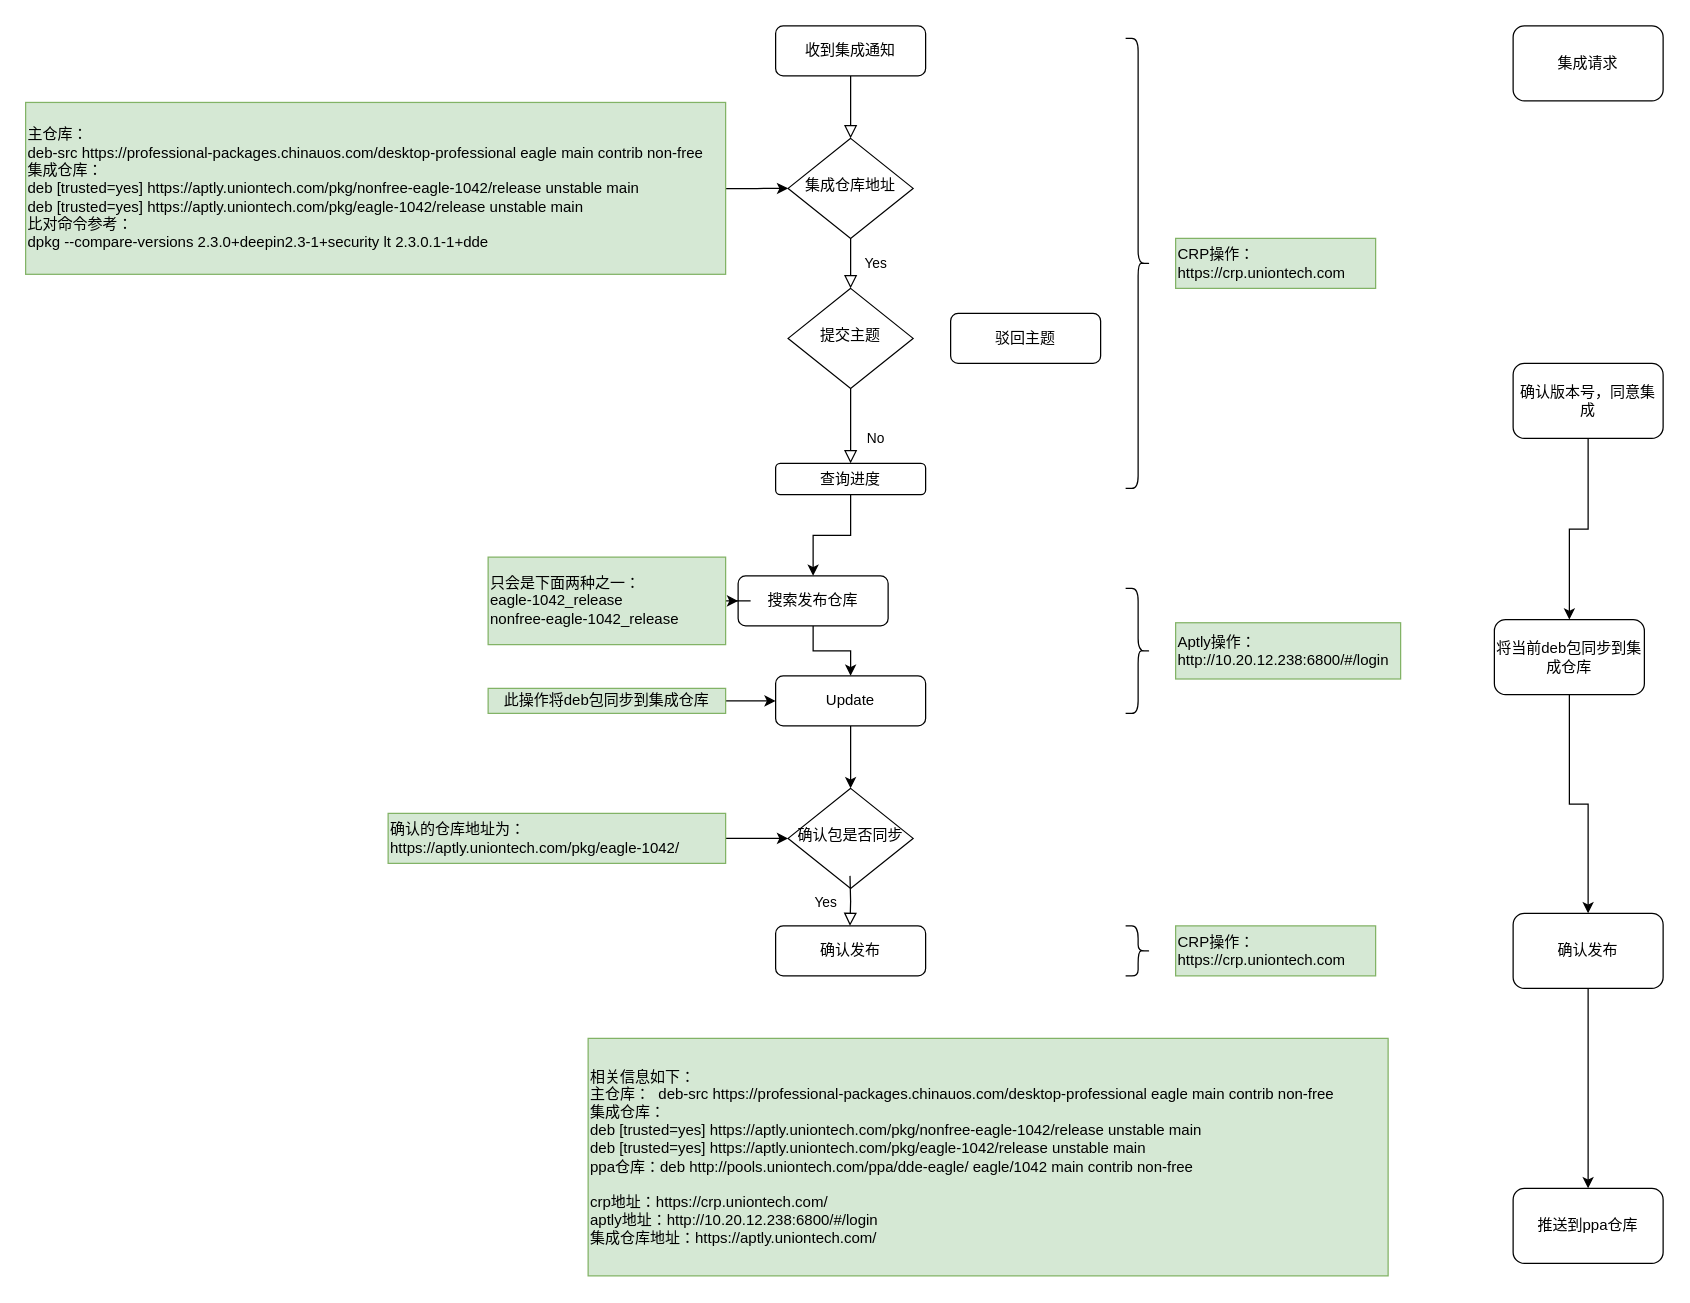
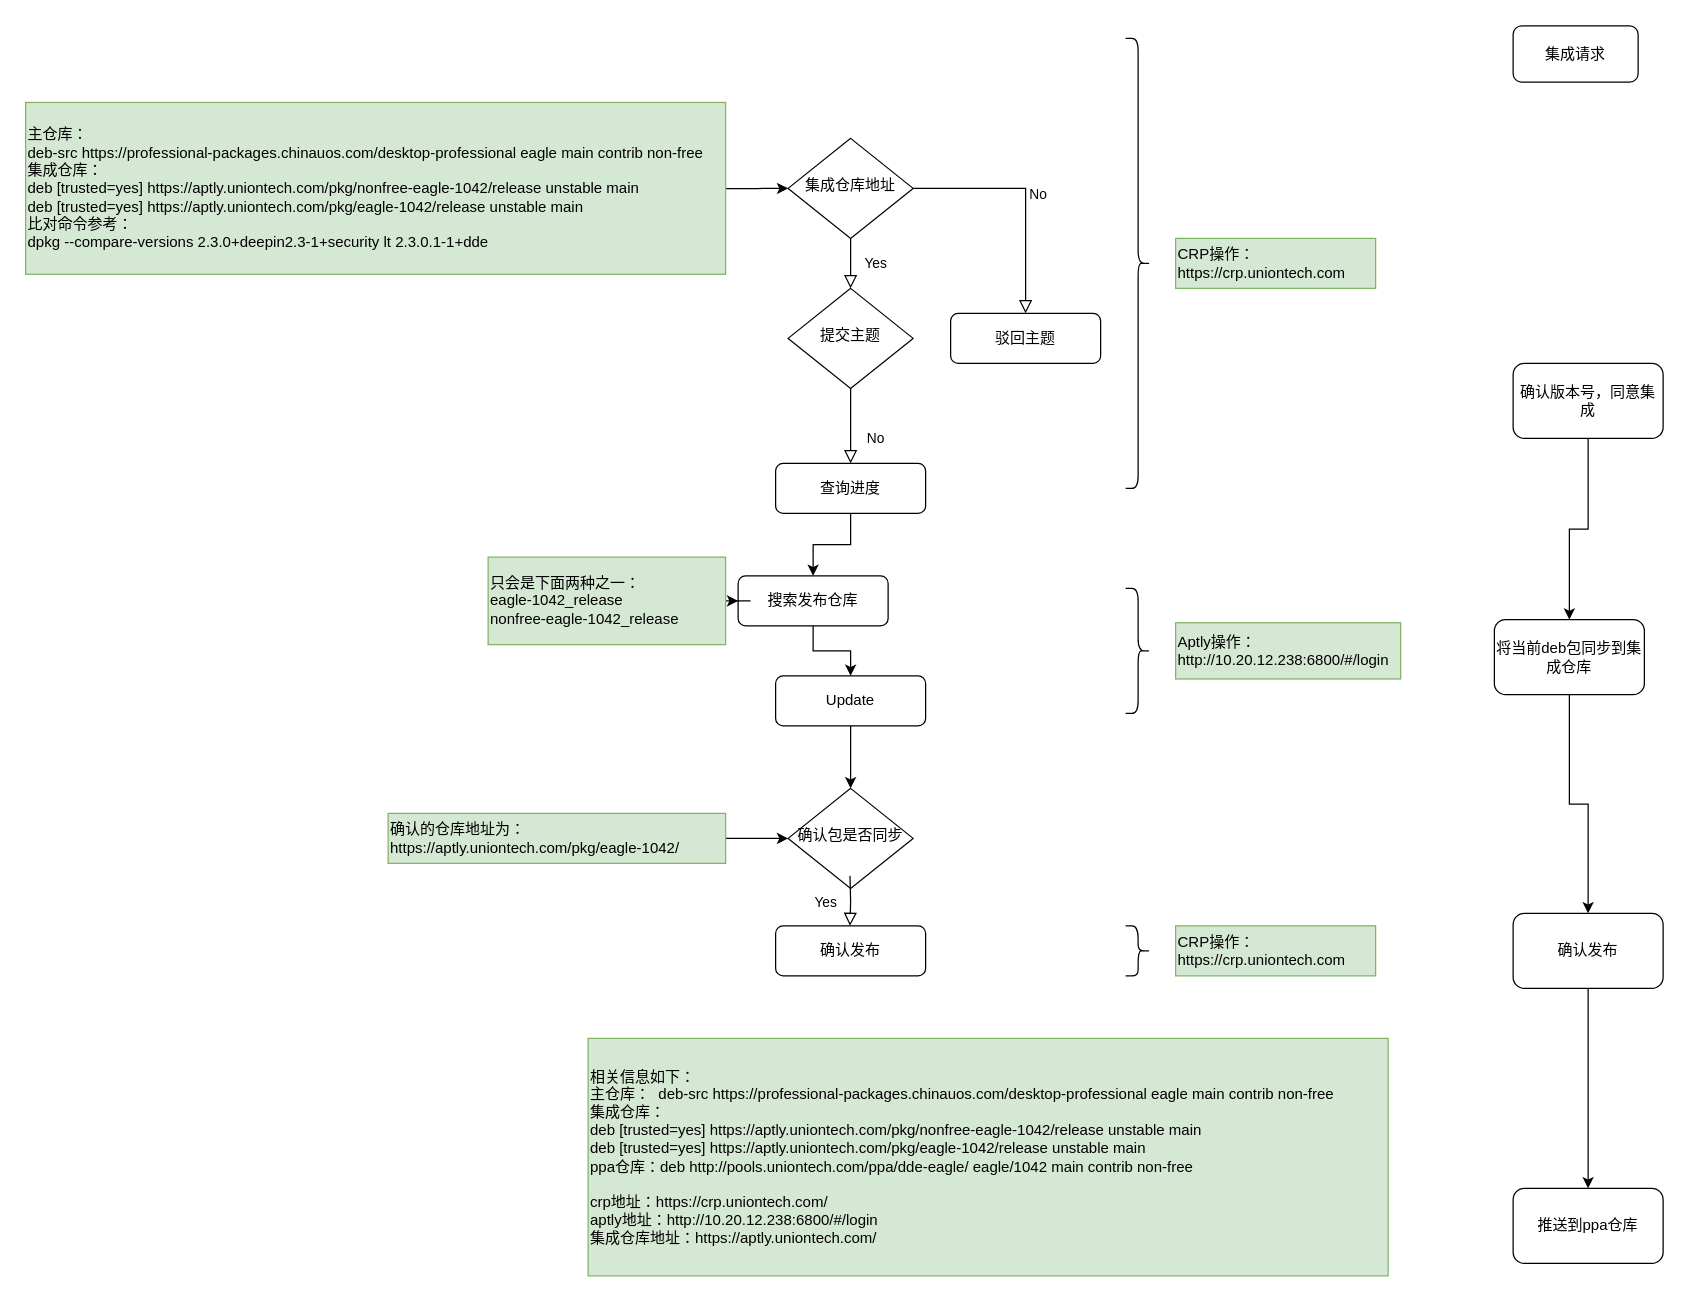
  <mxCell id="0" />
  <mxCell id="1" parent="0" />
- <mxCell id="2" value="" style="rounded=0;html=1;jettySize=auto;orthogonalLoop=1;fontSize=11;endArrow=block;endFill=0;endSize=8;strokeWidth=1;shadow=0;labelBackgroundColor=none;edgeStyle=orthogonalEdgeStyle;" parent="1" source="3" target="6" edge="1"><mxGeometry relative="1" as="geometry" /></mxCell>
- <mxCell id="3" value="收到集成通知" style="rounded=1;whiteSpace=wrap;html=1;fontSize=12;glass=0;strokeWidth=1;shadow=0;" parent="1" vertex="1"><mxGeometry x="620" y="20" width="120" height="40" as="geometry" /></mxCell>
  <mxCell id="4" value="Yes" style="rounded=0;html=1;jettySize=auto;orthogonalLoop=1;fontSize=11;endArrow=block;endFill=0;endSize=8;strokeWidth=1;shadow=0;labelBackgroundColor=none;edgeStyle=orthogonalEdgeStyle;" parent="1" source="6" target="9" edge="1"><mxGeometry y="20" relative="1" as="geometry"><mxPoint as="offset" /></mxGeometry></mxCell>
+ <mxCell id="5" value="No" style="edgeStyle=orthogonalEdgeStyle;rounded=0;html=1;jettySize=auto;orthogonalLoop=1;fontSize=11;endArrow=block;endFill=0;endSize=8;strokeWidth=1;shadow=0;labelBackgroundColor=none;" parent="1" source="6" target="7" edge="1"><mxGeometry y="10" relative="1" as="geometry"><mxPoint as="offset" /></mxGeometry></mxCell>
  <mxCell id="6" value="集成仓库地址" style="rhombus;whiteSpace=wrap;html=1;shadow=0;fontFamily=Helvetica;fontSize=12;align=center;strokeWidth=1;spacing=6;spacingTop=-4;" parent="1" vertex="1"><mxGeometry x="630" y="110" width="100" height="80" as="geometry" /></mxCell>
  <mxCell id="7" value="驳回主题" style="rounded=1;whiteSpace=wrap;html=1;fontSize=12;glass=0;strokeWidth=1;shadow=0;" parent="1" vertex="1"><mxGeometry x="760" y="250" width="120" height="40" as="geometry" /></mxCell>
  <mxCell id="8" value="No" style="rounded=0;html=1;jettySize=auto;orthogonalLoop=1;fontSize=11;endArrow=block;endFill=0;endSize=8;strokeWidth=1;shadow=0;labelBackgroundColor=none;edgeStyle=orthogonalEdgeStyle;" parent="1" source="9" target="11" edge="1"><mxGeometry x="0.333" y="20" relative="1" as="geometry"><mxPoint as="offset" /></mxGeometry></mxCell>
  <mxCell id="9" value="提交主题" style="rhombus;whiteSpace=wrap;html=1;shadow=0;fontFamily=Helvetica;fontSize=12;align=center;strokeWidth=1;spacing=6;spacingTop=-4;" parent="1" vertex="1"><mxGeometry x="630" y="230" width="100" height="80" as="geometry" /></mxCell>
  <mxCell id="10" value="" style="edgeStyle=orthogonalEdgeStyle;rounded=0;orthogonalLoop=1;jettySize=auto;html=1;" parent="1" source="11" target="13" edge="1"><mxGeometry relative="1" as="geometry" /></mxCell>
- <mxCell id="11" value="查询进度" style="rounded=1;whiteSpace=wrap;html=1;fontSize=12;glass=0;strokeWidth=1;shadow=0;" parent="1" vertex="1"><mxGeometry x="620" y="370" width="120" height="25" as="geometry" /></mxCell>
+ <mxCell id="11" value="查询进度" style="rounded=1;whiteSpace=wrap;html=1;fontSize=12;glass=0;strokeWidth=1;shadow=0;" parent="1" vertex="1"><mxGeometry x="620" y="370" width="120" height="40" as="geometry" /></mxCell>
  <mxCell id="12" value="" style="edgeStyle=orthogonalEdgeStyle;rounded=0;orthogonalLoop=1;jettySize=auto;html=1;" parent="1" source="13" target="15" edge="1"><mxGeometry relative="1" as="geometry" /></mxCell>
  <mxCell id="13" value="搜索发布仓库" style="rounded=1;whiteSpace=wrap;html=1;fontSize=12;glass=0;strokeWidth=1;shadow=0;" parent="1" vertex="1"><mxGeometry x="590" y="460" width="120" height="40" as="geometry" /></mxCell>
  <mxCell id="14" value="" style="edgeStyle=orthogonalEdgeStyle;rounded=0;orthogonalLoop=1;jettySize=auto;html=1;" parent="1" source="15" target="16" edge="1"><mxGeometry relative="1" as="geometry" /></mxCell>
  <mxCell id="15" value="Update" style="rounded=1;whiteSpace=wrap;html=1;fontSize=12;glass=0;strokeWidth=1;shadow=0;" parent="1" vertex="1"><mxGeometry x="620" y="540" width="120" height="40" as="geometry" /></mxCell>
  <mxCell id="16" value="确认包是否同步" style="rhombus;whiteSpace=wrap;html=1;shadow=0;fontFamily=Helvetica;fontSize=12;align=center;strokeWidth=1;spacing=6;spacingTop=-4;" parent="1" vertex="1"><mxGeometry x="630" y="630" width="100" height="80" as="geometry" /></mxCell>
  <mxCell id="17" value="确认发布" style="rounded=1;whiteSpace=wrap;html=1;" parent="1" vertex="1"><mxGeometry x="620" y="740" width="120" height="40" as="geometry" /></mxCell>
  <mxCell id="18" value="" style="edgeStyle=orthogonalEdgeStyle;rounded=0;orthogonalLoop=1;jettySize=auto;html=1;" parent="1" source="19" target="6" edge="1"><mxGeometry relative="1" as="geometry" /></mxCell>
  <mxCell id="19" value="主仓库：&lt;br&gt;deb-src https://professional-packages.chinauos.com/desktop-professional eagle main contrib non-free&lt;br&gt;集成仓库：&lt;br&gt;&lt;div&gt;deb [trusted=yes] https://aptly.uniontech.com/pkg/nonfree-eagle-1042/release unstable main&lt;/div&gt;&lt;div&gt;deb [trusted=yes] https://aptly.uniontech.com/pkg/eagle-1042/release unstable main&lt;/div&gt;&lt;div&gt;比对命令参考：&lt;/div&gt;&lt;div&gt;dpkg --compare-versions 2.3.0+deepin2.3-1+security lt 2.3.0.1-1+dde&lt;br&gt;&lt;/div&gt;" style="text;html=1;strokeColor=#82b366;fillColor=#d5e8d4;align=left;verticalAlign=middle;whiteSpace=wrap;rounded=0;fontStyle=0" parent="1" vertex="1"><mxGeometry x="20" y="81.25" width="560" height="137.5" as="geometry" /></mxCell>
- <mxCell id="20" value="" style="edgeStyle=orthogonalEdgeStyle;rounded=0;orthogonalLoop=1;jettySize=auto;html=1;" parent="1" source="21" target="15" edge="1"><mxGeometry relative="1" as="geometry" /></mxCell>
- <mxCell id="21" value="此操作将deb包同步到集成仓库" style="text;html=1;strokeColor=#82b366;fillColor=#d5e8d4;align=center;verticalAlign=middle;whiteSpace=wrap;rounded=0;" parent="1" vertex="1"><mxGeometry x="390" y="550" width="190" height="20" as="geometry" /></mxCell>
  <mxCell id="22" value="" style="edgeStyle=orthogonalEdgeStyle;rounded=0;orthogonalLoop=1;jettySize=auto;html=1;" parent="1" source="23" target="16" edge="1"><mxGeometry relative="1" as="geometry" /></mxCell>
  <mxCell id="23" value="确认的仓库地址为：&lt;br&gt;https://aptly.uniontech.com/pkg/eagle-1042/" style="text;html=1;strokeColor=#82b366;fillColor=#d5e8d4;align=left;verticalAlign=middle;whiteSpace=wrap;rounded=0;" parent="1" vertex="1"><mxGeometry x="310" y="650" width="270" height="40" as="geometry" /></mxCell>
  <mxCell id="24" value="Yes" style="rounded=0;html=1;jettySize=auto;orthogonalLoop=1;fontSize=11;endArrow=block;endFill=0;endSize=8;strokeWidth=1;shadow=0;labelBackgroundColor=none;edgeStyle=orthogonalEdgeStyle;" parent="1" edge="1"><mxGeometry y="20" relative="1" as="geometry"><mxPoint as="offset" /><mxPoint x="679.5" y="700" as="sourcePoint" /><mxPoint x="679.5" y="740" as="targetPoint" /></mxGeometry></mxCell>
  <mxCell id="25" value="" style="shape=curlyBracket;whiteSpace=wrap;html=1;rounded=1;flipH=1;align=left;" parent="1" vertex="1"><mxGeometry x="900" y="30" width="20" height="360" as="geometry" /></mxCell>
  <mxCell id="26" value="CRP操作：&lt;br&gt;https://crp.uniontech.com&lt;br&gt;" style="text;html=1;strokeColor=#82b366;fillColor=#d5e8d4;align=left;verticalAlign=middle;whiteSpace=wrap;rounded=0;" parent="1" vertex="1"><mxGeometry x="940" y="190" width="160" height="40" as="geometry" /></mxCell>
  <mxCell id="27" value="" style="shape=curlyBracket;whiteSpace=wrap;html=1;rounded=1;flipH=1;align=left;" parent="1" vertex="1"><mxGeometry x="900" y="470" width="20" height="100" as="geometry" /></mxCell>
  <mxCell id="28" value="Aptly操作：&lt;br&gt;http://10.20.12.238:6800/#/login" style="text;html=1;strokeColor=#82b366;fillColor=#d5e8d4;align=left;verticalAlign=middle;whiteSpace=wrap;rounded=0;" parent="1" vertex="1"><mxGeometry x="940" y="497.5" width="180" height="45" as="geometry" /></mxCell>
  <mxCell id="29" value="" style="shape=curlyBracket;whiteSpace=wrap;html=1;rounded=1;flipH=1;align=left;" parent="1" vertex="1"><mxGeometry x="900" y="740" width="20" height="40" as="geometry" /></mxCell>
  <mxCell id="30" value="CRP操作：&lt;br&gt;https://crp.uniontech.com&lt;br&gt;" style="text;html=1;strokeColor=#82b366;fillColor=#d5e8d4;align=left;verticalAlign=middle;whiteSpace=wrap;rounded=0;" parent="1" vertex="1"><mxGeometry x="940" y="740" width="160" height="40" as="geometry" /></mxCell>
  <mxCell id="31" value="相关信息如下：&lt;br&gt;主仓库：&amp;nbsp; deb-src https://professional-packages.chinauos.com/desktop-professional eagle main contrib non-free&lt;br&gt;集成仓库：&lt;br&gt;&lt;div&gt;deb [trusted=yes] https://aptly.uniontech.com/pkg/nonfree-eagle-1042/release unstable main&lt;/div&gt;&lt;div&gt;deb [trusted=yes] https://aptly.uniontech.com/pkg/eagle-1042/release unstable main&lt;/div&gt;ppa仓库：deb http://pools.uniontech.com/ppa/dde-eagle/ eagle/1042 main contrib non-free&lt;br&gt;&lt;br&gt;crp地址：https://crp.uniontech.com/&lt;br&gt;aptly地址：http://10.20.12.238:6800/#/login&lt;br&gt;集成仓库地址：https://aptly.uniontech.com/&lt;br&gt;" style="text;html=1;strokeColor=#82b366;fillColor=#d5e8d4;align=left;verticalAlign=middle;whiteSpace=wrap;rounded=0;" parent="1" vertex="1"><mxGeometry x="470" y="830" width="640" height="190" as="geometry" /></mxCell>
  <mxCell id="32" value="" style="edgeStyle=orthogonalEdgeStyle;rounded=0;orthogonalLoop=1;jettySize=auto;html=1;" parent="1" source="33" target="13" edge="1"><mxGeometry relative="1" as="geometry" /></mxCell>
  <mxCell id="33" value="只会是下面两种之一：&lt;br&gt;eagle-1042_release&lt;br&gt;&lt;div&gt;&lt;span&gt;nonfree-eagle-1042_release&lt;/span&gt;&lt;/div&gt;" style="text;html=1;strokeColor=#82b366;fillColor=#d5e8d4;align=left;verticalAlign=middle;whiteSpace=wrap;rounded=0;" parent="1" vertex="1"><mxGeometry x="390" y="445" width="190" height="70" as="geometry" /></mxCell>
- <mxCell id="34" value="集成请求" style="rounded=1;whiteSpace=wrap;html=1;align=center;" parent="1" vertex="1"><mxGeometry x="1210" y="20" width="120" height="60" as="geometry" /></mxCell>
+ <mxCell id="34" value="集成请求" style="rounded=1;whiteSpace=wrap;html=1;align=center;" parent="1" vertex="1"><mxGeometry x="1210" y="20" width="100" height="45" as="geometry" /></mxCell>
  <mxCell id="35" value="" style="edgeStyle=orthogonalEdgeStyle;rounded=0;orthogonalLoop=1;jettySize=auto;html=1;" parent="1" source="36" target="38" edge="1"><mxGeometry relative="1" as="geometry" /></mxCell>
  <mxCell id="36" value="确认版本号，同意集成" style="whiteSpace=wrap;html=1;rounded=1;" parent="1" vertex="1"><mxGeometry x="1210" y="290" width="120" height="60" as="geometry" /></mxCell>
  <mxCell id="37" value="" style="edgeStyle=orthogonalEdgeStyle;rounded=0;orthogonalLoop=1;jettySize=auto;html=1;" parent="1" source="38" target="40" edge="1"><mxGeometry relative="1" as="geometry" /></mxCell>
  <mxCell id="38" value="将当前deb包同步到集成仓库" style="whiteSpace=wrap;html=1;rounded=1;" parent="1" vertex="1"><mxGeometry x="1195" y="495" width="120" height="60" as="geometry" /></mxCell>
  <mxCell id="39" value="" style="edgeStyle=orthogonalEdgeStyle;rounded=0;orthogonalLoop=1;jettySize=auto;html=1;" parent="1" source="40" target="41" edge="1"><mxGeometry relative="1" as="geometry" /></mxCell>
  <mxCell id="40" value="确认发布" style="whiteSpace=wrap;html=1;rounded=1;" parent="1" vertex="1"><mxGeometry x="1210" y="730" width="120" height="60" as="geometry" /></mxCell>
  <mxCell id="41" value="推送到ppa仓库" style="whiteSpace=wrap;html=1;rounded=1;" parent="1" vertex="1"><mxGeometry x="1210" y="950" width="120" height="60" as="geometry" /></mxCell>
